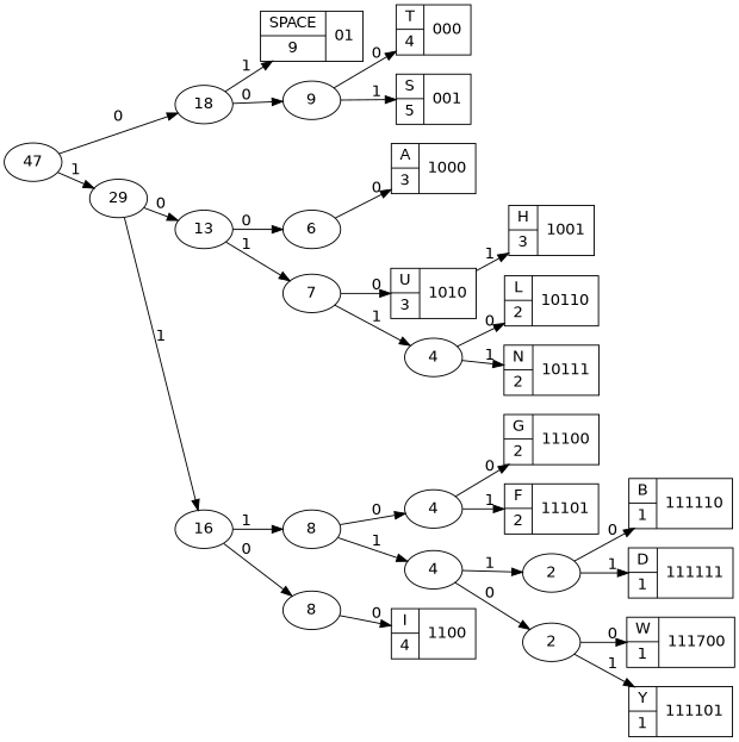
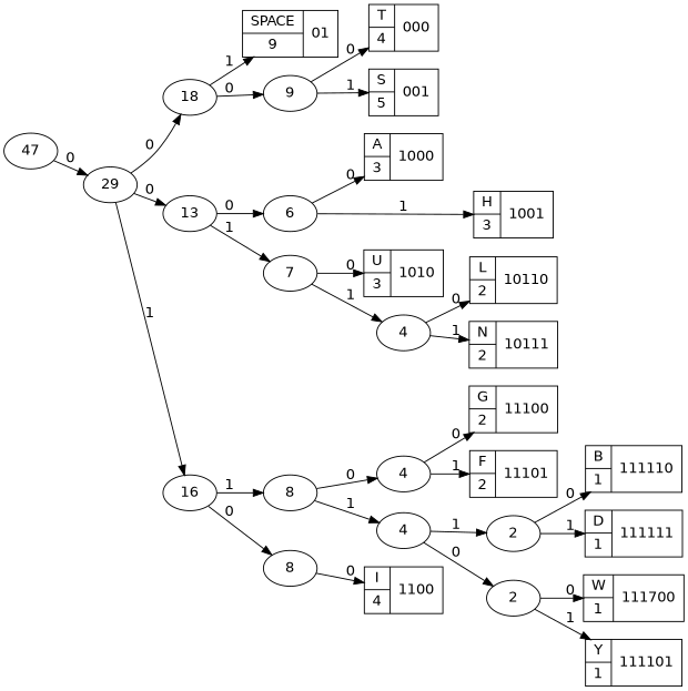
  digraph {
    fontname="DejaVu Sans"
    rankdir=LR
    ranksep=0
    node [fontname="DejaVu Sans"]
    edge [fontname="DejaVu Sans"]
    n1 [label="{{T|4}|000}" shape=record]
    n2 [label="{{S|5}|001}" shape=record]
    n3 [label="{{SPACE|9}|01}" shape=record]
    n4 [label="{{A|3}|1000}" shape=record]
    n5 [label="{{H|3}|1001}" shape=record]
    n6 [label="{{U|3}|1010}" shape=record]
    n7 [label="{{L|2}|10110}" shape=record]
    n8 [label="{{N|2}|10111}" shape=record]
    n9 [label="{{I|4}|1100}" shape=record]
    n10 [label="{{G|2}|11100}" shape=record]
    n11 [label="{{F|2}|11101}" shape=record]
    n12 [label=4]
    n13 [label="{{W|1}|111700}" shape=record]
    n14 [label="{{Y|1}|111101}" shape=record]
    n15 [label="{{B|1}|111110}" shape=record]
    n16 [label="{{D|1}|111111}" shape=record]
    n17 [label=2]
    n18 [label=4]
    2
    n20 [label=8]
    47
    18
    29
    9
    13
    16
    6
    7
    8
    4
    n12 -> n10 [label=0]
    n12 -> n11 [label=1]
    n17 -> n15 [label=0]
    n17 -> n16 [label=1]
    n18 -> n17 [label=1]
    n18 -> 2 [label=0]
    2 -> n13 [label=0]
    2 -> n14 [label=1]
    n20 -> n12 [label=0]
    n20 -> n18 [label=1]
-   47 -> 18 [label=0]
-   47 -> 29 [label=1]
+   29 -> 18 [label=0]
+   47 -> 29 [label=0]
    18 -> n3 [label=1]
    18 -> 9 [label=0]
    29 -> 13 [label=0]
    29 -> 16 [label=1]
    9 -> n1 [label=0]
    9 -> n2 [label=1]
    13 -> 6 [label=0]
    13 -> 7 [label=1]
    16 -> n20 [label=1]
    16 -> 8 [label=0]
    6 -> n4 [label=0]
-   n6 -> n5 [label=1]
+   6 -> n5 [label=1]
    7 -> n6 [label=0]
    7 -> 4 [label=1]
    8 -> n9 [label=0]
    4 -> n7 [label=0]
    4 -> n8 [label=1]
  }
